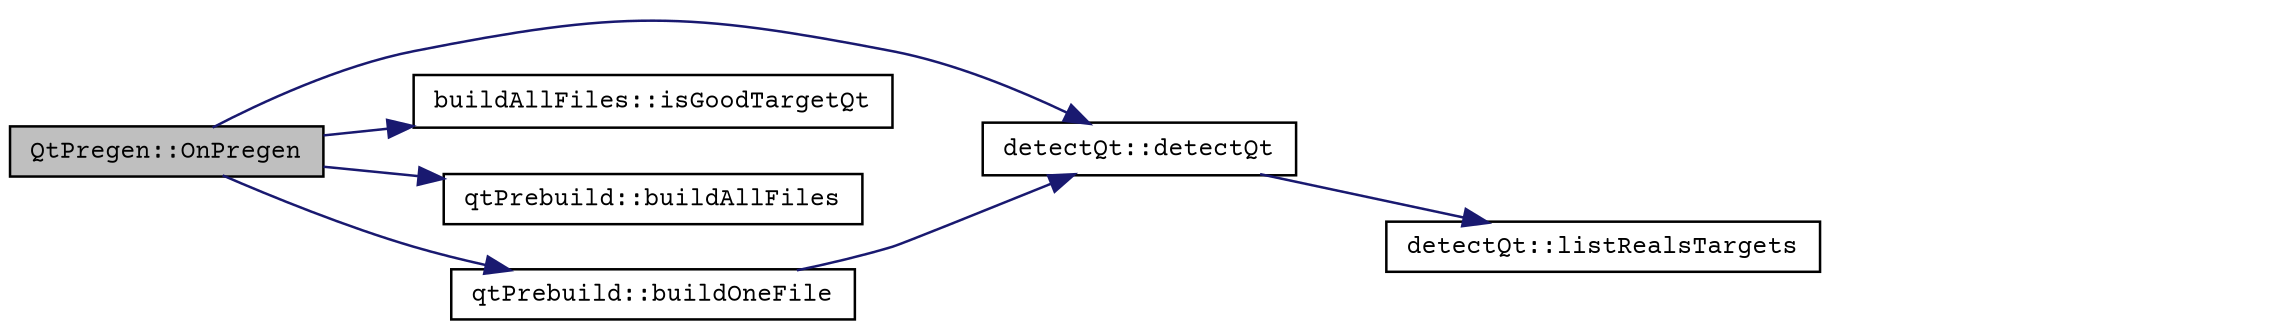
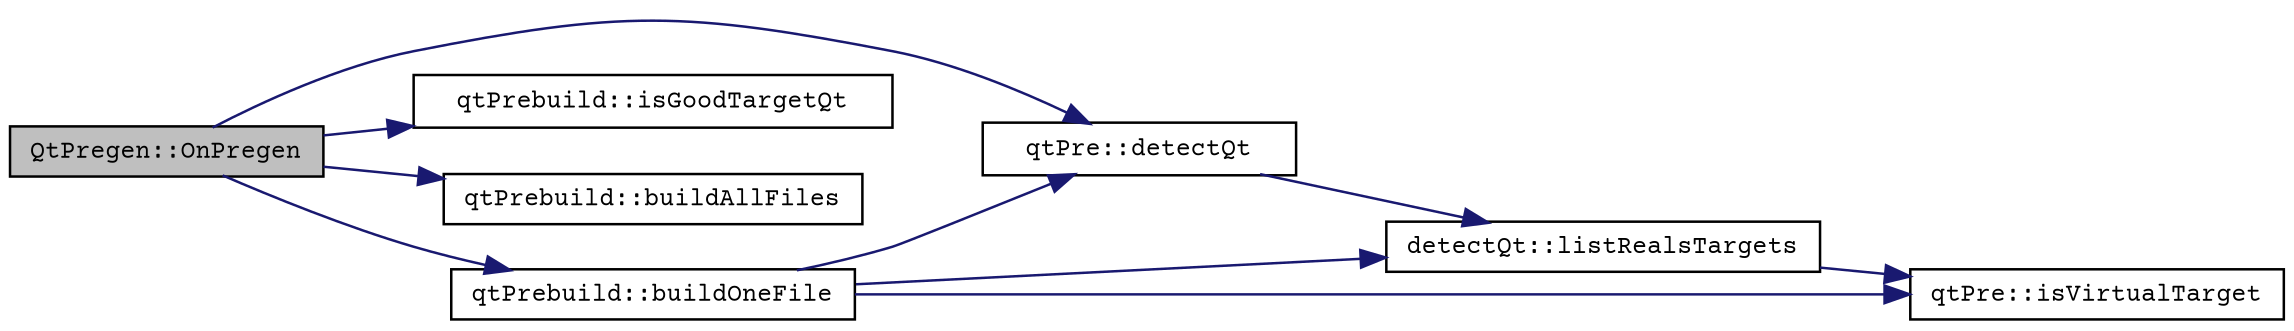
  digraph {
    fontname="Courier Prime"
    rankdir=LR
    node [color=black fillcolor=white fontname="Courier Prime" fontsize=10 shape=record style=filled]
    edge [color=midnightblue fontname="Courier Prime" fontsize=10 labelfontname=Helvetica labelfontsize=10 style=solid]
    n1 [fillcolor=grey75 fontcolor=black height=0.2 label="QtPregen::OnPregen" width=0.4]
-   n2 [height=0.2 label="detectQt::detectQt" width=0.4]
-   n3 [height=0.2 label="buildAllFiles::isGoodTargetQt" width=0.4]
+   n2 [height=0.2 label="qtPre::detectQt" width=0.4]
+   n3 [height=0.2 label="qtPrebuild::isGoodTargetQt" width=0.4]
    n4 [height=0.2 label="qtPrebuild::buildAllFiles" width=0.4]
    n5 [height=0.2 label="qtPrebuild::buildOneFile" width=0.4]
    n6 [height=0.2 label="detectQt::listRealsTargets" width=0.4]
+   n7 [height=0.2 label="qtPre::isVirtualTarget" width=0.4]
    n1 -> n2
    n1 -> n3
    n1 -> n4
    n1 -> n5
    n2 -> n6
    n5 -> n2
+   n5 -> n6
+   n5 -> n7
+   n6 -> n7
  }
